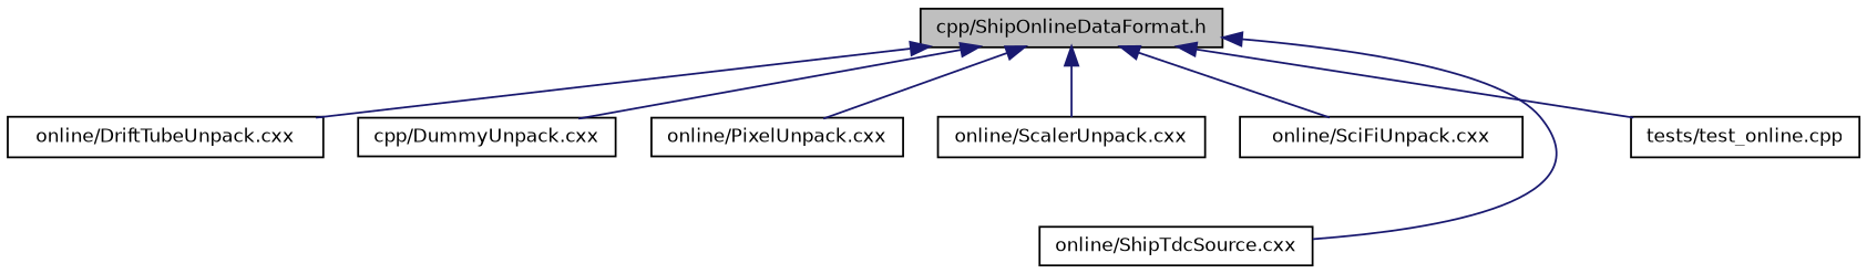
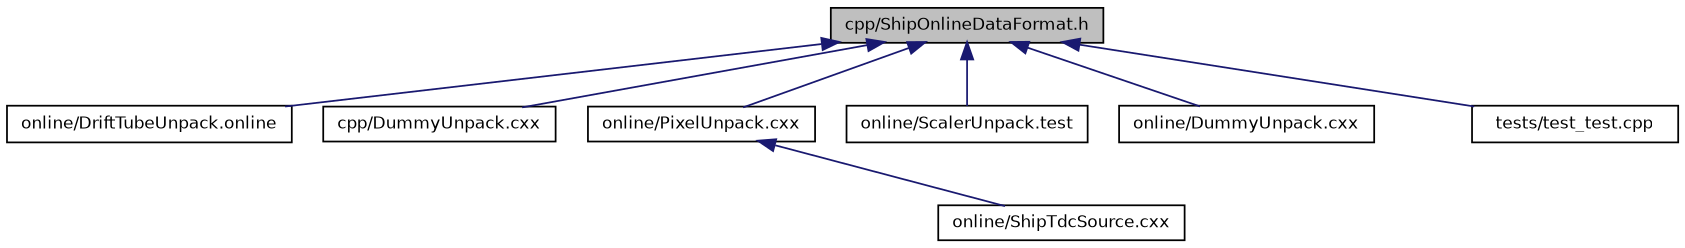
  digraph {
    node [color=black fillcolor=white fontname=Helvetica fontsize=10 shape=record style=filled]
    edge [color=midnightblue dir=back fontname=Helvetica fontsize=10 labelfontname=Helvetica labelfontsize=10 style=solid]
    n1 [fillcolor=grey75 fontcolor=black height=0.2 label="cpp/ShipOnlineDataFormat.h" width=0.4]
-   n2 [height=0.2 label="online/DriftTubeUnpack.cxx" width=0.4]
+   n2 [height=0.2 label="online/DriftTubeUnpack.online" width=0.4]
    n3 [height=0.2 label="cpp/DummyUnpack.cxx" width=0.4]
    n4 [height=0.2 label="online/PixelUnpack.cxx" width=0.4]
-   n5 [height=0.2 label="online/ScalerUnpack.cxx" width=0.4]
-   n6 [height=0.2 label="online/SciFiUnpack.cxx" width=0.4]
+   n5 [height=0.2 label="online/ScalerUnpack.test" width=0.4]
+   n6 [height=0.2 label="online/DummyUnpack.cxx" width=0.4]
    n7 [height=0.2 label="online/ShipTdcSource.cxx" width=0.4]
-   n8 [height=0.2 label="tests/test_online.cpp" width=0.4]
+   n8 [height=0.2 label="tests/test_test.cpp" width=0.4]
    n1 -> n2
    n1 -> n3
    n1 -> n4
    n1 -> n5
    n1 -> n6
-   n1 -> n7
+   n4 -> n7
    n1 -> n8
  }
